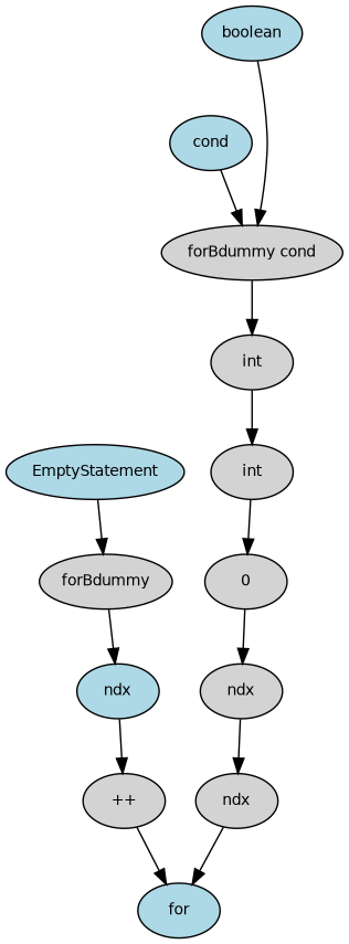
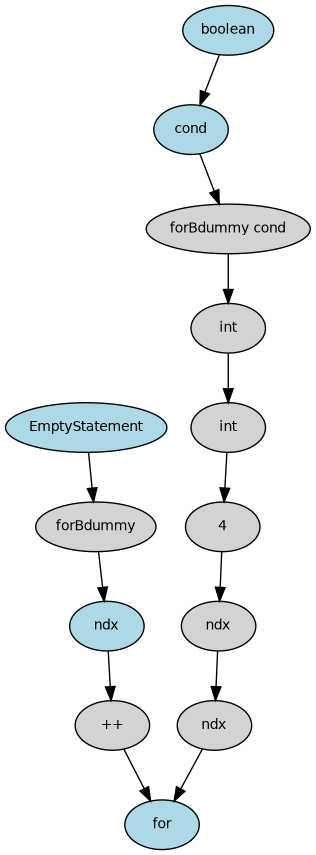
  digraph {
    node [fillcolor=lightgrey fontname=Helvetica fontsize=10 style=filled]
    n1 [label=int]
-   n2 [label=0]
+   n2 [label=4]
    n3 [label=ndx]
    n4 [label=int]
    n5 [fillcolor=lightblue label=for]
    n6 [fillcolor=lightblue label=EmptyStatement]
    n7 [label=forBdummy]
    n8 [fillcolor=lightblue label=ndx]
    n9 [label="++"]
    n10 [fillcolor=lightblue label=cond]
    n11 [label="forBdummy cond"]
    n12 [fillcolor=lightblue label=boolean]
    n13 [label=ndx]
    n1 -> n2
    n2 -> n3
    n3 -> n13
    n4 -> n1
    n6 -> n7
    n7 -> n8
    n8 -> n9
    n9 -> n5
    n10 -> n11
    n11 -> n4
-   n12 -> n11
+   n12 -> n10
    n13 -> n5
  }
